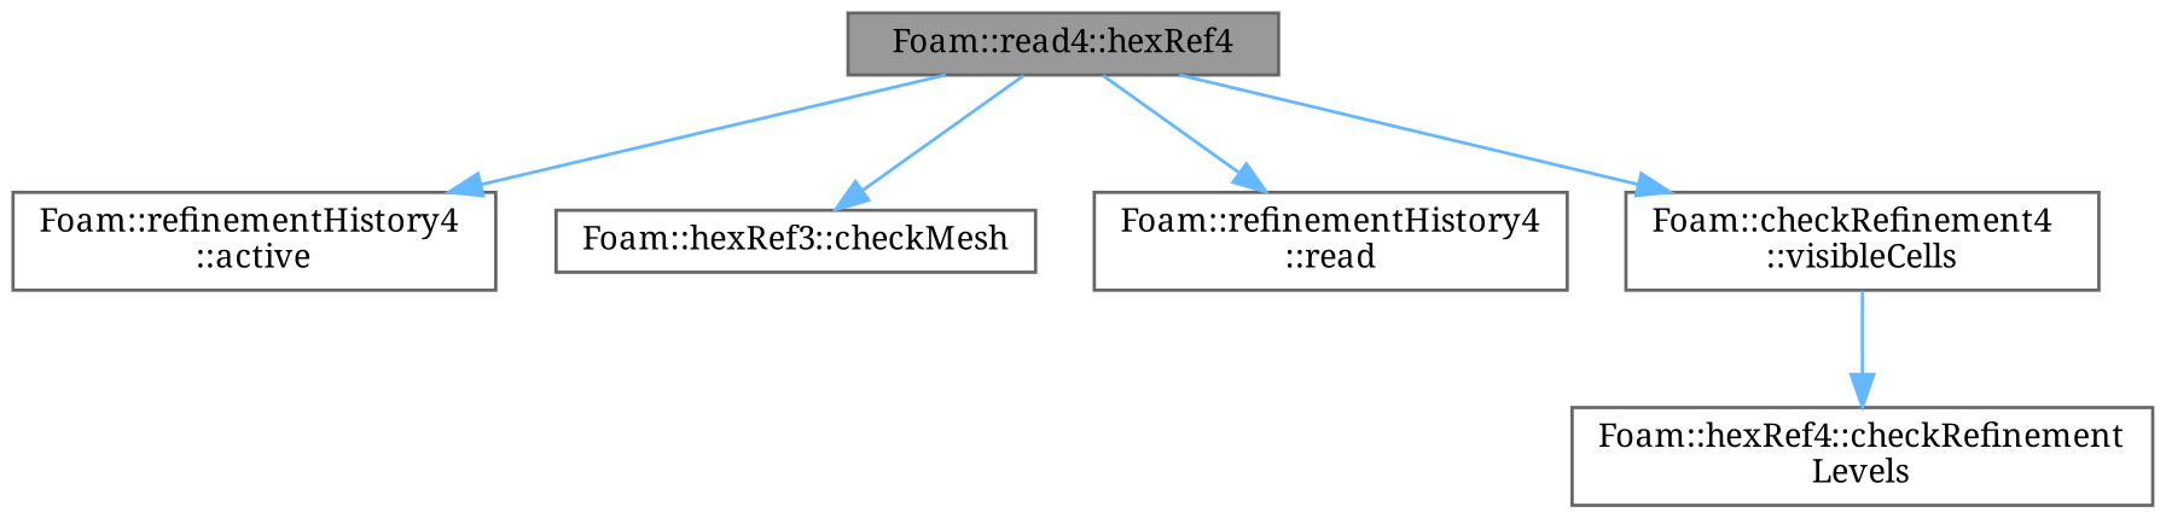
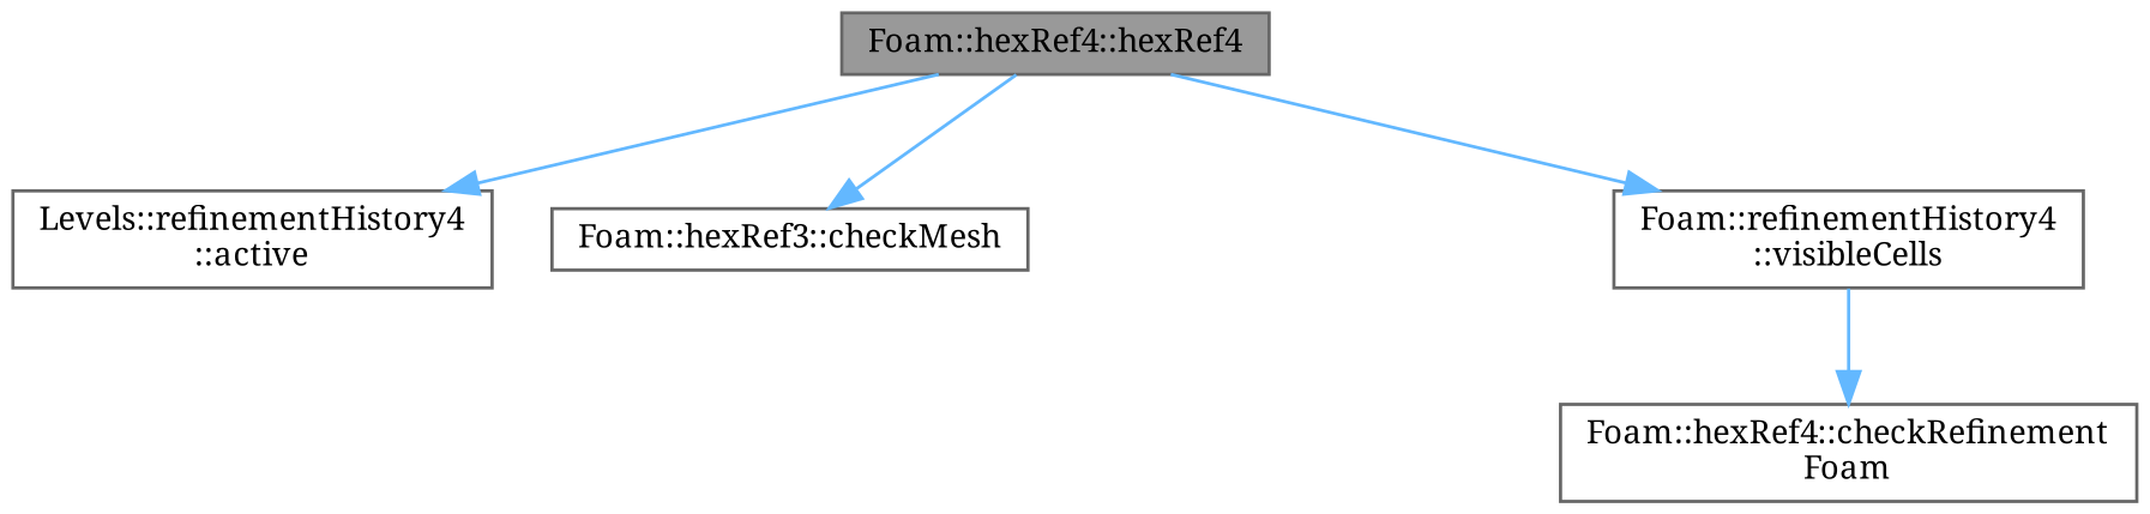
  digraph {
    fontname="Noto Serif"
    rankdir=TB
    node [color=grey40 fillcolor=white fontname="Noto Serif" fontsize=10 shape=box style=filled]
    edge [color=steelblue1 fontname="Noto Serif" fontsize=10 labelfontname=Helvetica labelfontsize=10 style=solid]
-   n1 [color=gray40 fillcolor=grey60 fontcolor=black height=0.2 label="Foam::read4::hexRef4" width=0.4]
-   n2 [height=0.2 label="Foam::refinementHistory4\l::active" width=0.4]
+   n1 [color=gray40 fillcolor=grey60 fontcolor=black height=0.2 label="Foam::hexRef4::hexRef4" width=0.4]
+   n2 [height=0.2 label="Levels::refinementHistory4\l::active" width=0.4]
    n3 [height=0.2 label="Foam::hexRef3::checkMesh" width=0.4]
-   n4 [height=0.2 label="Foam::refinementHistory4\l::read" width=0.4]
-   n5 [height=0.2 label="Foam::checkRefinement4\l::visibleCells" width=0.4]
-   n6 [height=0.2 label="Foam::hexRef4::checkRefinement\lLevels" width=0.4]
+   n5 [height=0.2 label="Foam::refinementHistory4\l::visibleCells" width=0.4]
+   n6 [height=0.2 label="Foam::hexRef4::checkRefinement\lFoam" width=0.4]
    n1 -> n2
    n1 -> n3
-   n1 -> n4
    n1 -> n5
    n5 -> n6
  }
